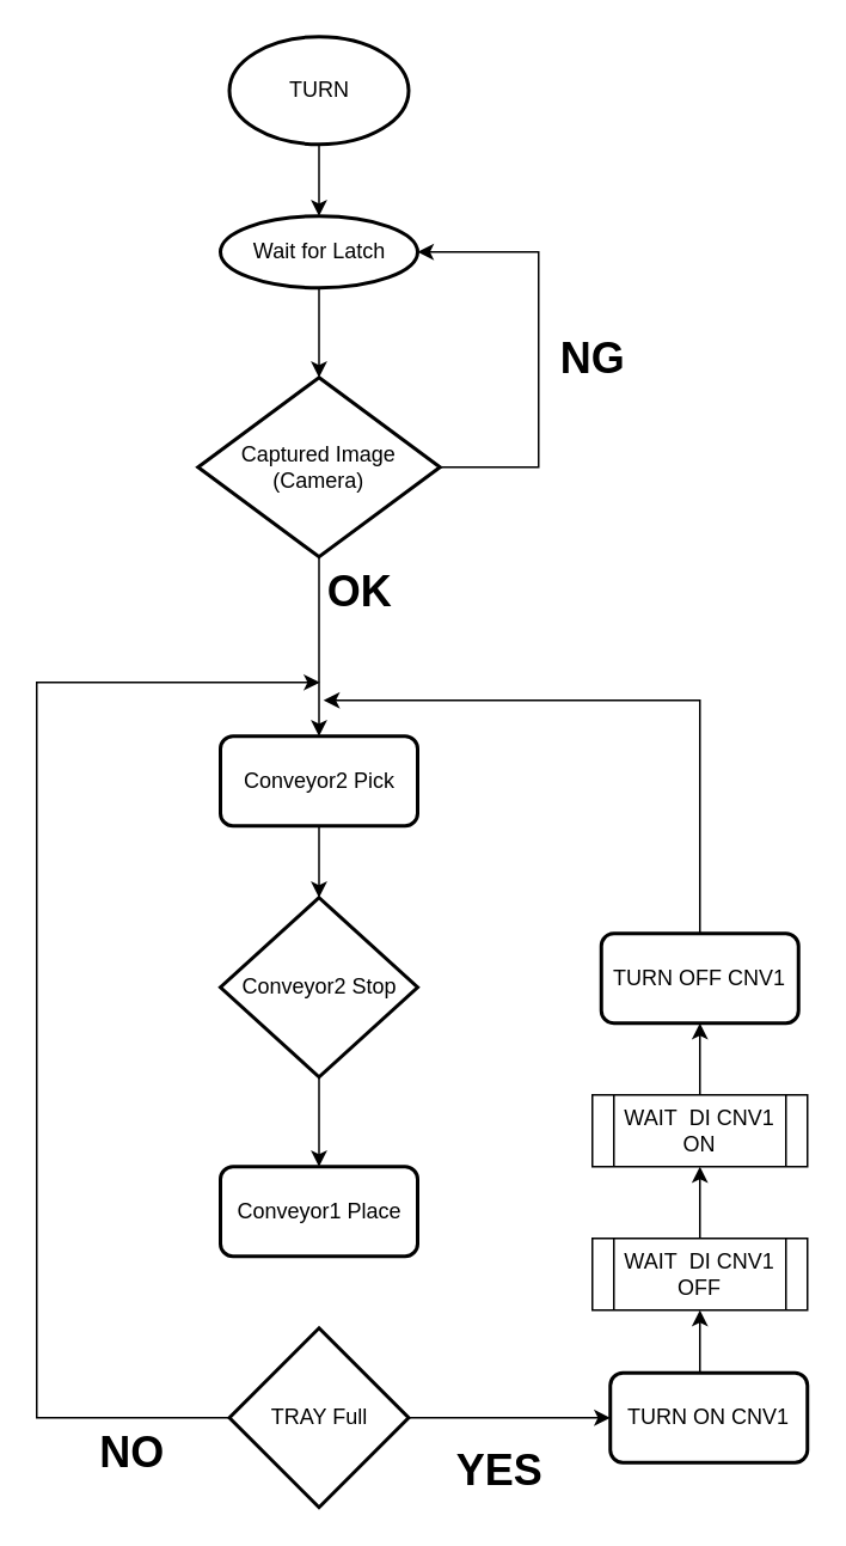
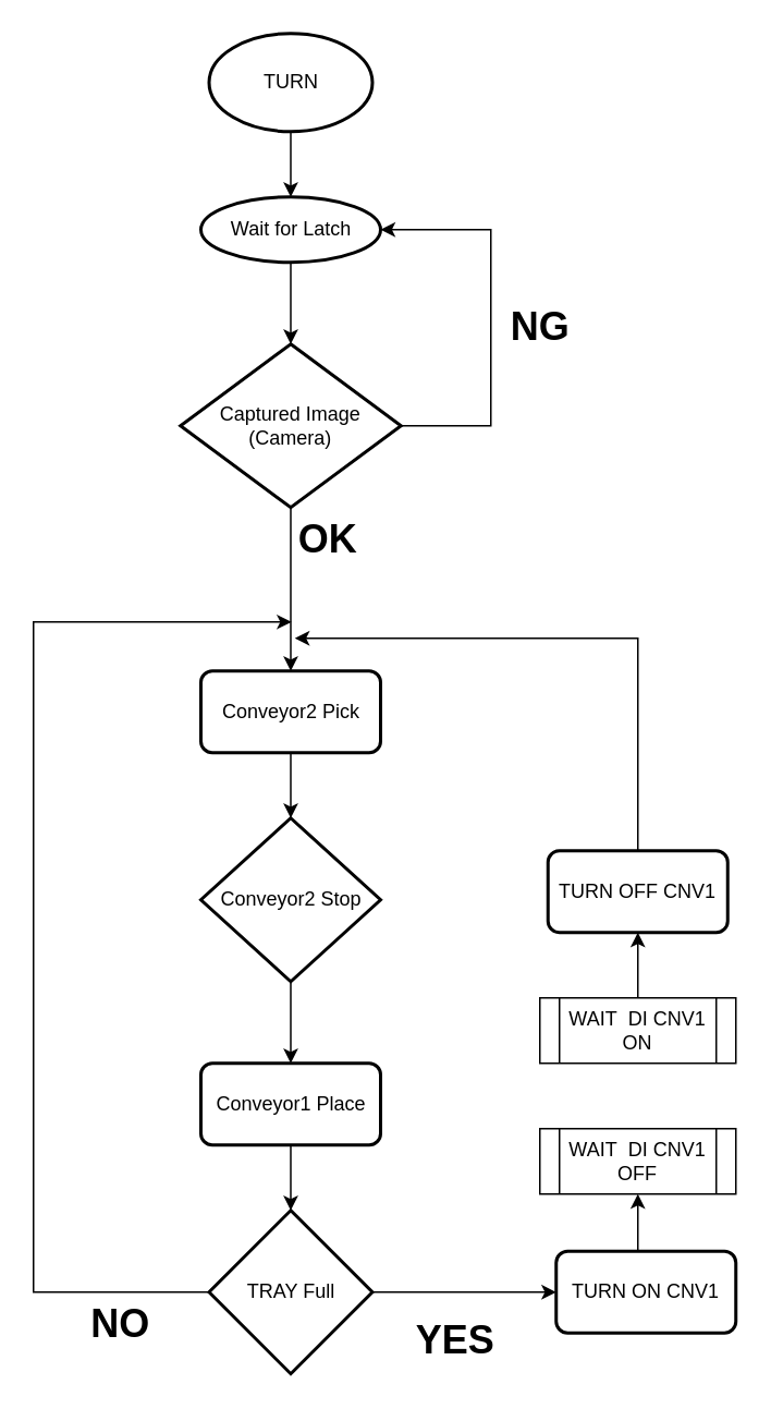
  <mxCell id="0" />
  <mxCell id="1" parent="0" />
  <mxCell id="2" style="edgeStyle=orthogonalEdgeStyle;rounded=0;orthogonalLoop=1;jettySize=auto;html=1;entryX=0.5;entryY=0;entryDx=0;entryDy=0;" edge="1" parent="1" source="3" target="4"><mxGeometry relative="1" as="geometry" /></mxCell>
  <mxCell id="3" value="TURN" style="strokeWidth=2;html=1;shape=mxgraph.flowchart.start_1;whiteSpace=wrap;" vertex="1" parent="1"><mxGeometry x="127.5" y="20" width="100" height="60" as="geometry" /></mxCell>
  <mxCell id="4" value="Wait for Latch" style="ellipse;whiteSpace=wrap;html=1;absoluteArcSize=1;arcSize=14;strokeWidth=2;" vertex="1" parent="1"><mxGeometry x="122.5" y="120" width="110" height="40" as="geometry" /></mxCell>
  <mxCell id="5" style="edgeStyle=orthogonalEdgeStyle;rounded=0;orthogonalLoop=1;jettySize=auto;html=1;" edge="1" parent="1" source="7" target="9"><mxGeometry relative="1" as="geometry" /></mxCell>
  <mxCell id="6" style="edgeStyle=orthogonalEdgeStyle;rounded=0;orthogonalLoop=1;jettySize=auto;html=1;entryX=1;entryY=0.5;entryDx=0;entryDy=0;" edge="1" parent="1" source="7" target="4"><mxGeometry relative="1" as="geometry"><Array as="points"><mxPoint x="300" y="260" /><mxPoint x="300" y="140" /></Array></mxGeometry></mxCell>
  <mxCell id="7" value="Captured Image (Camera)" style="strokeWidth=2;html=1;shape=mxgraph.flowchart.decision;whiteSpace=wrap;" vertex="1" parent="1"><mxGeometry x="110" y="210" width="135" height="100" as="geometry" /></mxCell>
  <mxCell id="8" style="edgeStyle=orthogonalEdgeStyle;rounded=0;orthogonalLoop=1;jettySize=auto;html=1;entryX=0.5;entryY=0;entryDx=0;entryDy=0;entryPerimeter=0;" edge="1" parent="1" source="4" target="7"><mxGeometry relative="1" as="geometry" /></mxCell>
  <mxCell id="9" value="Conveyor2 Pick" style="rounded=1;whiteSpace=wrap;html=1;absoluteArcSize=1;arcSize=14;strokeWidth=2;" vertex="1" parent="1"><mxGeometry x="122.5" y="410" width="110" height="50" as="geometry" /></mxCell>
  <mxCell id="10" style="edgeStyle=orthogonalEdgeStyle;rounded=0;orthogonalLoop=1;jettySize=auto;html=1;entryX=0.5;entryY=0;entryDx=0;entryDy=0;" edge="1" parent="1" source="11" target="13"><mxGeometry relative="1" as="geometry" /></mxCell>
  <mxCell id="11" value="Conveyor2 Stop" style="strokeWidth=2;html=1;shape=mxgraph.flowchart.decision;whiteSpace=wrap;" vertex="1" parent="1"><mxGeometry x="122.5" y="500" width="110" height="100" as="geometry" /></mxCell>
+ <mxCell id="12" style="edgeStyle=orthogonalEdgeStyle;rounded=0;orthogonalLoop=1;jettySize=auto;html=1;" edge="1" parent="1" source="13" target="17"><mxGeometry relative="1" as="geometry" /></mxCell>
  <mxCell id="13" value="Conveyor1 Place" style="rounded=1;whiteSpace=wrap;html=1;absoluteArcSize=1;arcSize=14;strokeWidth=2;" vertex="1" parent="1"><mxGeometry x="122.5" y="650" width="110" height="50" as="geometry" /></mxCell>
  <mxCell id="14" style="edgeStyle=orthogonalEdgeStyle;rounded=0;orthogonalLoop=1;jettySize=auto;html=1;entryX=0.5;entryY=0;entryDx=0;entryDy=0;entryPerimeter=0;" edge="1" parent="1" source="9" target="11"><mxGeometry relative="1" as="geometry" /></mxCell>
  <mxCell id="15" style="edgeStyle=orthogonalEdgeStyle;rounded=0;orthogonalLoop=1;jettySize=auto;html=1;entryX=0;entryY=0.5;entryDx=0;entryDy=0;" edge="1" parent="1" source="17" target="19"><mxGeometry relative="1" as="geometry" /></mxCell>
  <mxCell id="16" style="edgeStyle=orthogonalEdgeStyle;rounded=0;orthogonalLoop=1;jettySize=auto;html=1;exitX=0;exitY=0.5;exitDx=0;exitDy=0;exitPerimeter=0;" edge="1" parent="1" source="17"><mxGeometry relative="1" as="geometry"><mxPoint x="178" y="380" as="targetPoint" /><Array as="points"><mxPoint x="20" y="790" /><mxPoint x="20" y="380" /></Array></mxGeometry></mxCell>
  <mxCell id="17" value="TRAY Full" style="strokeWidth=2;html=1;shape=mxgraph.flowchart.decision;whiteSpace=wrap;" vertex="1" parent="1"><mxGeometry x="127.5" y="740" width="100" height="100" as="geometry" /></mxCell>
  <mxCell id="18" style="edgeStyle=orthogonalEdgeStyle;rounded=0;orthogonalLoop=1;jettySize=auto;html=1;exitX=0.5;exitY=0;exitDx=0;exitDy=0;entryX=0.5;entryY=1;entryDx=0;entryDy=0;" edge="1" parent="1" source="19" target="25"><mxGeometry relative="1" as="geometry" /></mxCell>
  <mxCell id="19" value="TURN ON CNV1" style="rounded=1;whiteSpace=wrap;html=1;absoluteArcSize=1;arcSize=14;strokeWidth=2;" vertex="1" parent="1"><mxGeometry x="340" y="765" width="110" height="50" as="geometry" /></mxCell>
  <mxCell id="20" value="NG" style="text;strokeColor=none;fillColor=none;html=1;fontSize=24;fontStyle=1;verticalAlign=middle;align=center;" vertex="1" parent="1"><mxGeometry x="280" y="180" width="100" height="40" as="geometry" /></mxCell>
  <mxCell id="21" value="OK" style="text;strokeColor=none;fillColor=none;html=1;fontSize=24;fontStyle=1;verticalAlign=middle;align=center;" vertex="1" parent="1"><mxGeometry x="150" y="310" width="100" height="40" as="geometry" /></mxCell>
  <mxCell id="22" value="YES" style="text;strokeColor=none;fillColor=none;html=1;fontSize=24;fontStyle=1;verticalAlign=middle;align=center;" vertex="1" parent="1"><mxGeometry x="227.5" y="800" width="100" height="40" as="geometry" /></mxCell>
  <mxCell id="23" value="NO" style="text;strokeColor=none;fillColor=none;html=1;fontSize=24;fontStyle=1;verticalAlign=middle;align=center;" vertex="1" parent="1"><mxGeometry x="22.5" y="790" width="100" height="40" as="geometry" /></mxCell>
- <mxCell id="24" value="" style="edgeStyle=orthogonalEdgeStyle;rounded=0;orthogonalLoop=1;jettySize=auto;html=1;" edge="1" parent="1" source="25" target="27"><mxGeometry relative="1" as="geometry" /></mxCell>
  <mxCell id="25" value="WAIT&amp;nbsp; DI CNV1 OFF" style="shape=process;whiteSpace=wrap;html=1;backgroundOutline=1;" vertex="1" parent="1"><mxGeometry x="330" y="690" width="120" height="40" as="geometry" /></mxCell>
  <mxCell id="26" style="edgeStyle=orthogonalEdgeStyle;rounded=0;orthogonalLoop=1;jettySize=auto;html=1;entryX=0.5;entryY=1;entryDx=0;entryDy=0;" edge="1" parent="1" source="27" target="29"><mxGeometry relative="1" as="geometry" /></mxCell>
  <mxCell id="27" value="WAIT&amp;nbsp; DI CNV1 ON" style="shape=process;whiteSpace=wrap;html=1;backgroundOutline=1;" vertex="1" parent="1"><mxGeometry x="330" y="610" width="120" height="40" as="geometry" /></mxCell>
  <mxCell id="28" style="edgeStyle=orthogonalEdgeStyle;rounded=0;orthogonalLoop=1;jettySize=auto;html=1;" edge="1" parent="1" source="29"><mxGeometry relative="1" as="geometry"><mxPoint x="180" y="390" as="targetPoint" /><Array as="points"><mxPoint x="390" y="390" /></Array></mxGeometry></mxCell>
  <mxCell id="29" value="TURN OFF CNV1" style="rounded=1;whiteSpace=wrap;html=1;absoluteArcSize=1;arcSize=14;strokeWidth=2;" vertex="1" parent="1"><mxGeometry x="335" y="520" width="110" height="50" as="geometry" /></mxCell>
